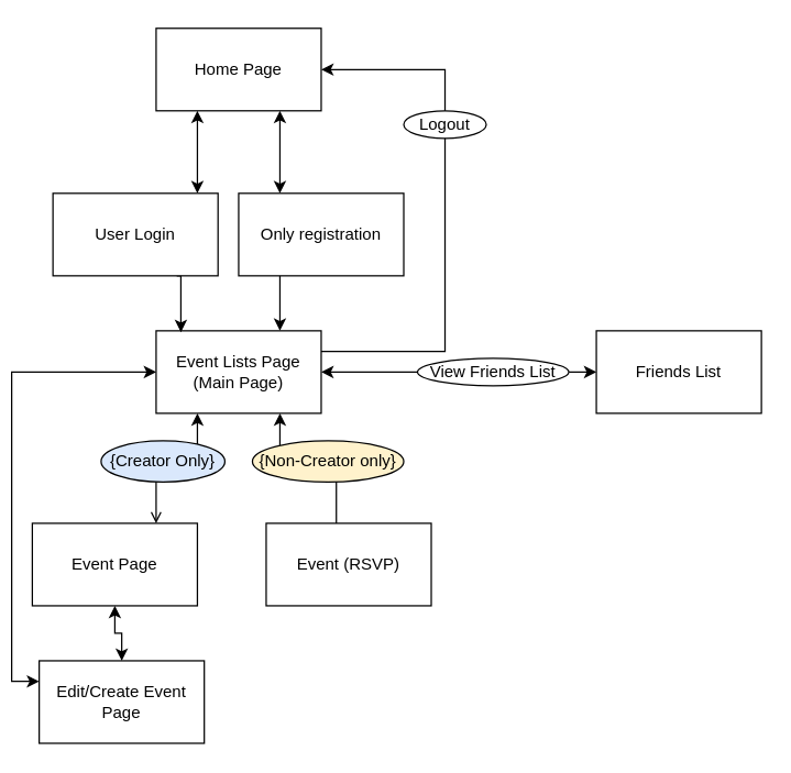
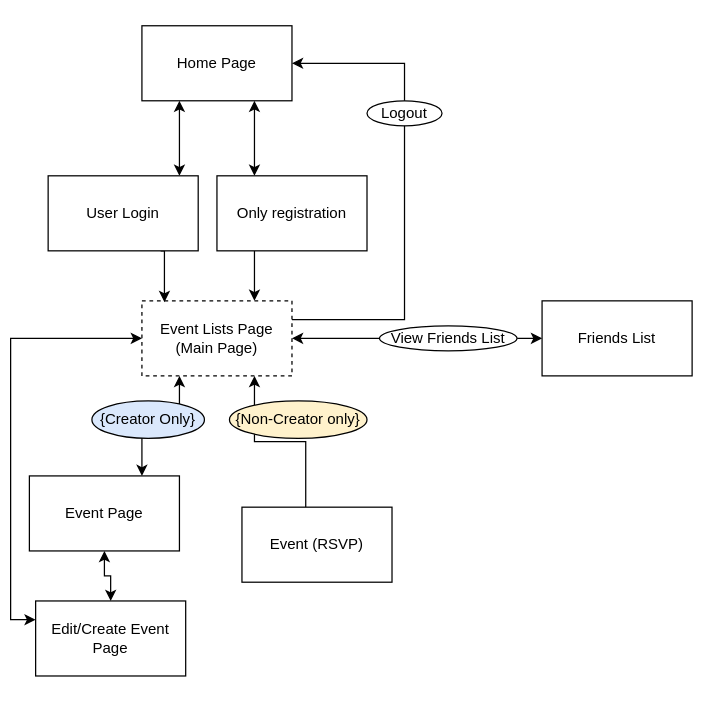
  <mxCell id="0" />
  <mxCell id="1" parent="0" />
  <mxCell id="2" style="edgeStyle=orthogonalEdgeStyle;rounded=0;orthogonalLoop=1;jettySize=auto;html=1;exitX=0.75;exitY=1;exitDx=0;exitDy=0;entryX=0.25;entryY=0;entryDx=0;entryDy=0;startArrow=classic;startFill=1;" edge="1" parent="1" source="4" target="16"><mxGeometry relative="1" as="geometry" /></mxCell>
  <mxCell id="3" style="edgeStyle=orthogonalEdgeStyle;rounded=0;orthogonalLoop=1;jettySize=auto;html=1;exitX=0.25;exitY=1;exitDx=0;exitDy=0;entryX=0.875;entryY=0;entryDx=0;entryDy=0;entryPerimeter=0;startArrow=classic;startFill=1;" edge="1" parent="1" source="4" target="18"><mxGeometry relative="1" as="geometry" /></mxCell>
  <mxCell id="4" value="Home Page" style="rounded=0;whiteSpace=wrap;html=1;" vertex="1" parent="1"><mxGeometry x="110" y="20" width="120" height="60" as="geometry" /></mxCell>
- <mxCell id="5" style="edgeStyle=orthogonalEdgeStyle;rounded=0;orthogonalLoop=1;jettySize=auto;html=1;exitX=0.25;exitY=1;exitDx=0;exitDy=0;entryX=0.75;entryY=0;entryDx=0;entryDy=0;startArrow=classic;startFill=1;endArrow=open;" edge="1" parent="1" source="9" target="11"><mxGeometry relative="1" as="geometry" /></mxCell>
+ <mxCell id="5" style="edgeStyle=orthogonalEdgeStyle;rounded=0;orthogonalLoop=1;jettySize=auto;html=1;exitX=0.25;exitY=1;exitDx=0;exitDy=0;entryX=0.75;entryY=0;entryDx=0;entryDy=0;startArrow=classic;startFill=1;" edge="1" parent="1" source="9" target="11"><mxGeometry relative="1" as="geometry" /></mxCell>
  <mxCell id="6" style="edgeStyle=orthogonalEdgeStyle;rounded=0;orthogonalLoop=1;jettySize=auto;html=1;exitX=0.75;exitY=1;exitDx=0;exitDy=0;entryX=0.425;entryY=0;entryDx=0;entryDy=0;entryPerimeter=0;startArrow=classic;startFill=1;endArrow=none;" edge="1" parent="1" source="9" target="14"><mxGeometry relative="1" as="geometry" /></mxCell>
  <mxCell id="7" style="edgeStyle=orthogonalEdgeStyle;rounded=0;orthogonalLoop=1;jettySize=auto;html=1;exitX=1;exitY=0.25;exitDx=0;exitDy=0;entryX=1;entryY=0.5;entryDx=0;entryDy=0;startArrow=none;startFill=0;endArrow=classic;endFill=1;" edge="1" parent="1" source="9" target="4"><mxGeometry relative="1" as="geometry"><Array as="points"><mxPoint x="320" y="255" /><mxPoint x="320" y="50" /></Array></mxGeometry></mxCell>
  <mxCell id="8" style="edgeStyle=orthogonalEdgeStyle;rounded=0;orthogonalLoop=1;jettySize=auto;html=1;exitX=1;exitY=0.5;exitDx=0;exitDy=0;entryX=0;entryY=0.5;entryDx=0;entryDy=0;startArrow=none;startFill=0;endArrow=classic;endFill=1;" edge="1" parent="1" source="21" target="19"><mxGeometry relative="1" as="geometry" /></mxCell>
- <mxCell id="9" value="Event Lists Page (Main Page)" style="rounded=0;whiteSpace=wrap;html=1;" vertex="1" parent="1"><mxGeometry x="110" y="240" width="120" height="60" as="geometry" /></mxCell>
+ <mxCell id="9" value="Event Lists Page (Main Page)" style="rounded=0;whiteSpace=wrap;html=1;dashed=1;" vertex="1" parent="1"><mxGeometry x="110" y="240" width="120" height="60" as="geometry" /></mxCell>
  <mxCell id="10" style="edgeStyle=orthogonalEdgeStyle;rounded=0;orthogonalLoop=1;jettySize=auto;html=1;exitX=0.5;exitY=1;exitDx=0;exitDy=0;entryX=0.5;entryY=0;entryDx=0;entryDy=0;startArrow=classic;startFill=1;" edge="1" parent="1" source="11" target="13"><mxGeometry relative="1" as="geometry" /></mxCell>
  <mxCell id="11" value="Event Page" style="rounded=0;whiteSpace=wrap;html=1;" vertex="1" parent="1"><mxGeometry x="20" y="380" width="120" height="60" as="geometry" /></mxCell>
  <mxCell id="12" style="edgeStyle=orthogonalEdgeStyle;rounded=0;orthogonalLoop=1;jettySize=auto;html=1;exitX=0;exitY=0.25;exitDx=0;exitDy=0;entryX=0;entryY=0.5;entryDx=0;entryDy=0;startArrow=classic;startFill=1;" edge="1" parent="1" source="13" target="9"><mxGeometry relative="1" as="geometry" /></mxCell>
  <mxCell id="13" value="Edit/Create Event Page" style="rounded=0;whiteSpace=wrap;html=1;" vertex="1" parent="1"><mxGeometry x="25" y="480" width="120" height="60" as="geometry" /></mxCell>
- <mxCell id="14" value="Event (RSVP)" style="rounded=0;whiteSpace=wrap;html=1;" vertex="1" parent="1"><mxGeometry x="190" y="380" width="120" height="60" as="geometry" /></mxCell>
+ <mxCell id="14" value="Event (RSVP)" style="rounded=0;whiteSpace=wrap;html=1;" vertex="1" parent="1"><mxGeometry x="190" y="405" width="120" height="60" as="geometry" /></mxCell>
  <mxCell id="15" style="edgeStyle=orthogonalEdgeStyle;rounded=0;orthogonalLoop=1;jettySize=auto;html=1;exitX=0.25;exitY=1;exitDx=0;exitDy=0;entryX=0.75;entryY=0;entryDx=0;entryDy=0;" edge="1" parent="1" source="16" target="9"><mxGeometry relative="1" as="geometry" /></mxCell>
  <mxCell id="16" value="Only registration" style="rounded=0;whiteSpace=wrap;html=1;" vertex="1" parent="1"><mxGeometry x="170" y="140" width="120" height="60" as="geometry" /></mxCell>
  <mxCell id="17" style="edgeStyle=orthogonalEdgeStyle;rounded=0;orthogonalLoop=1;jettySize=auto;html=1;exitX=0.75;exitY=1;exitDx=0;exitDy=0;entryX=0.15;entryY=0.017;entryDx=0;entryDy=0;entryPerimeter=0;" edge="1" parent="1" source="18" target="9"><mxGeometry relative="1" as="geometry"><Array as="points"><mxPoint x="128" y="200" /></Array></mxGeometry></mxCell>
  <mxCell id="18" value="User Login" style="rounded=0;whiteSpace=wrap;html=1;" vertex="1" parent="1"><mxGeometry x="35" y="140" width="120" height="60" as="geometry" /></mxCell>
  <mxCell id="19" value="Friends List" style="rounded=0;whiteSpace=wrap;html=1;" vertex="1" parent="1"><mxGeometry x="430" y="240" width="120" height="60" as="geometry" /></mxCell>
  <mxCell id="20" value="Logout" style="ellipse;whiteSpace=wrap;html=1;" vertex="1" parent="1"><mxGeometry x="290" y="80" width="60" height="20" as="geometry" /></mxCell>
  <mxCell id="21" value="View Friends List" style="ellipse;whiteSpace=wrap;html=1;" vertex="1" parent="1"><mxGeometry x="300" y="260" width="110" height="20" as="geometry" /></mxCell>
  <mxCell id="22" style="edgeStyle=orthogonalEdgeStyle;rounded=0;orthogonalLoop=1;jettySize=auto;html=1;exitX=1;exitY=0.5;exitDx=0;exitDy=0;entryX=0;entryY=0.5;entryDx=0;entryDy=0;startArrow=classic;startFill=1;endArrow=none;endFill=0;" edge="1" parent="1" source="9" target="21"><mxGeometry relative="1" as="geometry"><mxPoint x="230" y="270" as="sourcePoint" /><mxPoint x="430" y="270" as="targetPoint" /></mxGeometry></mxCell>
  <mxCell id="23" value="{Creator Only}" style="ellipse;whiteSpace=wrap;html=1;fillColor=#dae8fc;" vertex="1" parent="1"><mxGeometry x="70" y="320" width="90" height="30" as="geometry" /></mxCell>
  <mxCell id="24" value="{Non-Creator only}" style="ellipse;whiteSpace=wrap;html=1;fillColor=#fff2cc;" vertex="1" parent="1"><mxGeometry x="180" y="320" width="110" height="30" as="geometry" /></mxCell>
